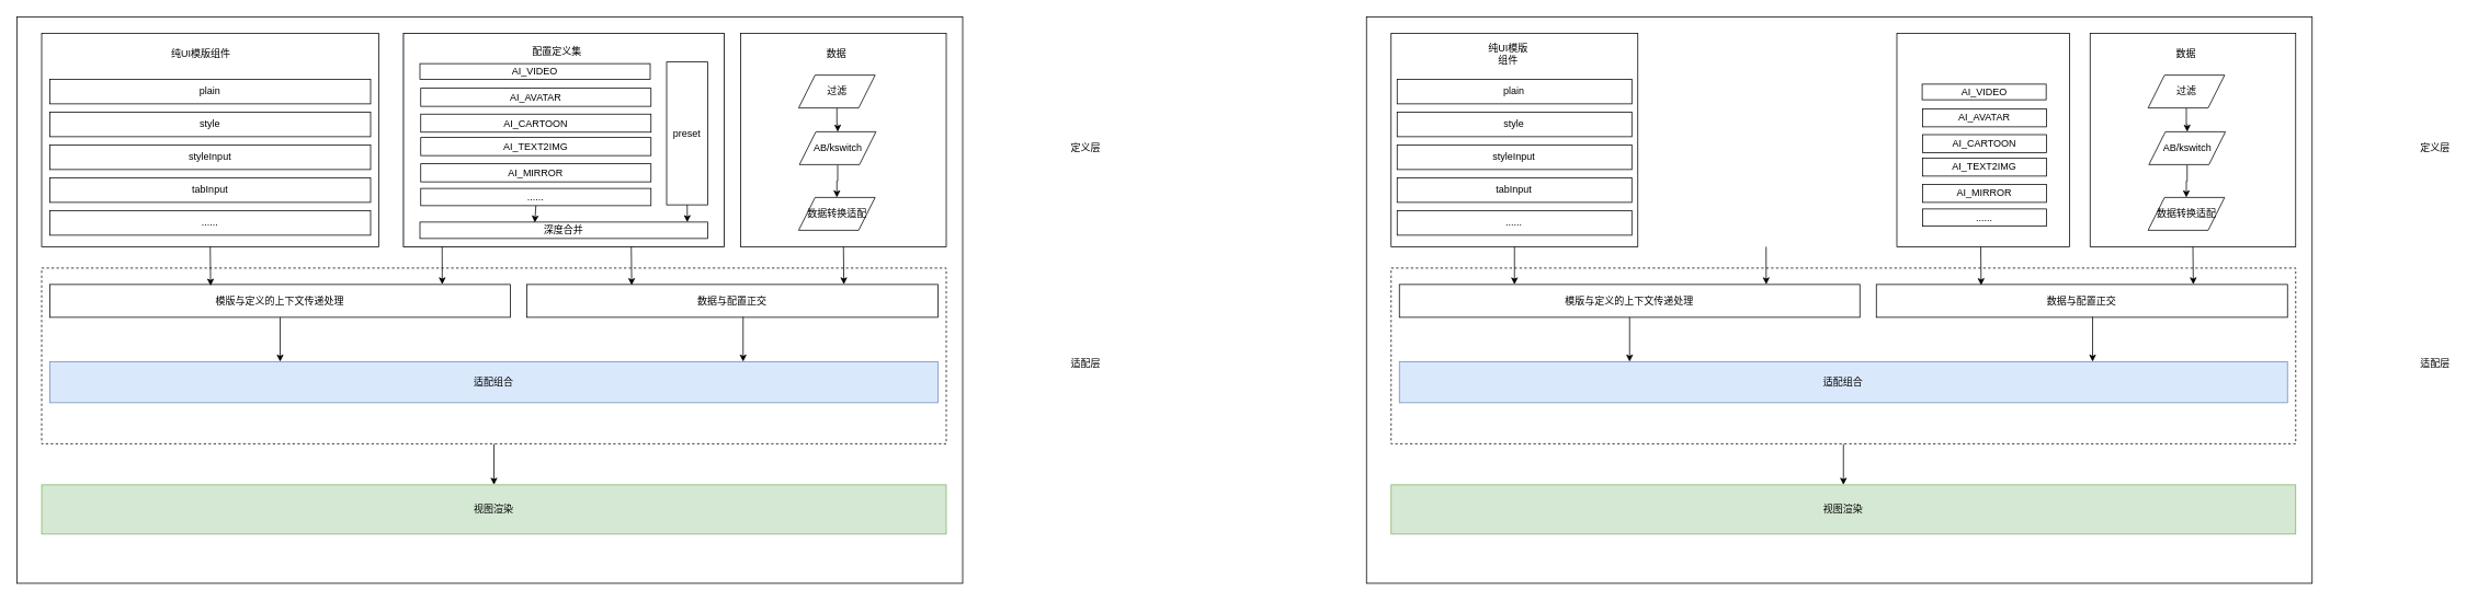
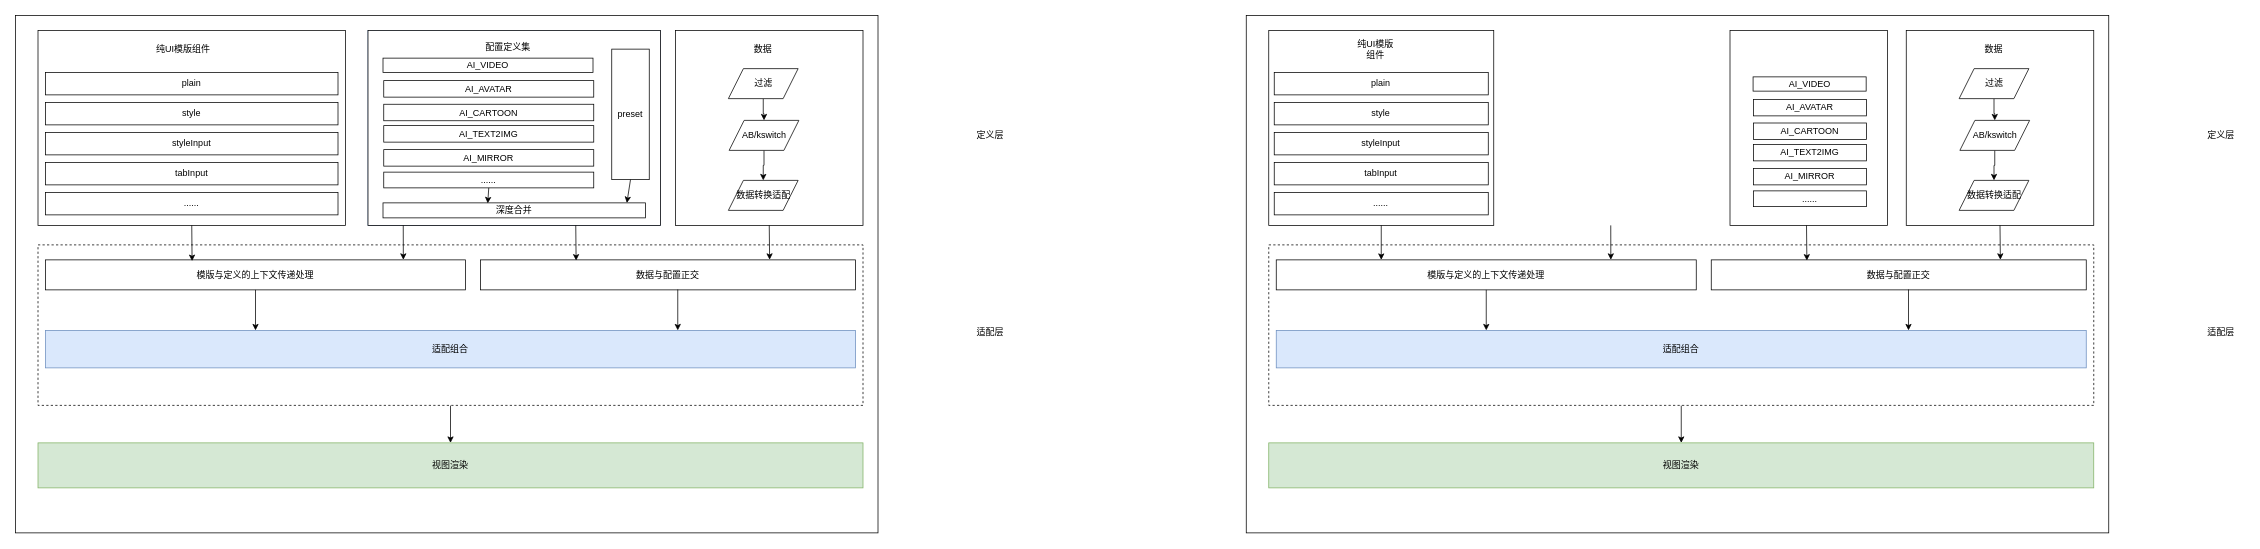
  <mxCell id="0" />
  <mxCell id="1" parent="0" />
  <mxCell id="2" value="" style="group" parent="1" vertex="1" connectable="0"><mxGeometry x="20" y="20" width="1330" height="690" as="geometry" /></mxCell>
  <mxCell id="3" value="" style="rounded=0;whiteSpace=wrap;html=1;" parent="2" vertex="1"><mxGeometry width="1150" height="690" as="geometry" /></mxCell>
  <mxCell id="4" value="" style="rounded=0;whiteSpace=wrap;html=1;" parent="2" vertex="1"><mxGeometry x="880" y="20" width="250" height="260" as="geometry" /></mxCell>
  <mxCell id="5" value="数据" style="text;html=1;align=center;verticalAlign=middle;whiteSpace=wrap;rounded=0;" parent="2" vertex="1"><mxGeometry x="967" y="30" width="60" height="30" as="geometry" /></mxCell>
  <mxCell id="6" value="" style="edgeStyle=orthogonalEdgeStyle;rounded=0;orthogonalLoop=1;jettySize=auto;html=1;" parent="2" source="7" target="9" edge="1"><mxGeometry relative="1" as="geometry" /></mxCell>
  <mxCell id="7" value="过滤" style="shape=parallelogram;perimeter=parallelogramPerimeter;whiteSpace=wrap;html=1;fixedSize=1;" parent="2" vertex="1"><mxGeometry x="950.5" y="71" width="93" height="40" as="geometry" /></mxCell>
  <mxCell id="8" value="" style="edgeStyle=orthogonalEdgeStyle;rounded=0;orthogonalLoop=1;jettySize=auto;html=1;" parent="2" source="9" target="10" edge="1"><mxGeometry relative="1" as="geometry" /></mxCell>
  <mxCell id="9" value="AB/kswitch" style="shape=parallelogram;perimeter=parallelogramPerimeter;whiteSpace=wrap;html=1;fixedSize=1;" parent="2" vertex="1"><mxGeometry x="951.5" y="140" width="93" height="40" as="geometry" /></mxCell>
  <mxCell id="10" value="数据转换适配" style="shape=parallelogram;perimeter=parallelogramPerimeter;whiteSpace=wrap;html=1;fixedSize=1;" parent="2" vertex="1"><mxGeometry x="950.5" y="220" width="93" height="40" as="geometry" /></mxCell>
  <mxCell id="11" value="" style="edgeStyle=orthogonalEdgeStyle;rounded=0;orthogonalLoop=1;jettySize=auto;html=1;" parent="2" source="12" target="43" edge="1"><mxGeometry relative="1" as="geometry" /></mxCell>
  <mxCell id="12" value="" style="rounded=0;whiteSpace=wrap;html=1;dashed=1;" parent="2" vertex="1"><mxGeometry x="30" y="306" width="1100" height="214" as="geometry" /></mxCell>
  <mxCell id="13" value="" style="group" parent="2" vertex="1" connectable="0"><mxGeometry x="30" y="20" width="410" height="260" as="geometry" /></mxCell>
  <mxCell id="14" value="" style="rounded=0;whiteSpace=wrap;html=1;" parent="13" vertex="1"><mxGeometry width="410" height="260" as="geometry" /></mxCell>
  <mxCell id="15" value="plain" style="rounded=0;whiteSpace=wrap;html=1;" parent="13" vertex="1"><mxGeometry x="10" y="56" width="390" height="30" as="geometry" /></mxCell>
  <mxCell id="16" value="style" style="rounded=0;whiteSpace=wrap;html=1;" parent="13" vertex="1"><mxGeometry x="10" y="96" width="390" height="30" as="geometry" /></mxCell>
  <mxCell id="17" value="styleInput" style="rounded=0;whiteSpace=wrap;html=1;" parent="13" vertex="1"><mxGeometry x="10" y="136" width="390" height="30" as="geometry" /></mxCell>
  <mxCell id="18" value="tabInput" style="rounded=0;whiteSpace=wrap;html=1;" parent="13" vertex="1"><mxGeometry x="10" y="176" width="390" height="30" as="geometry" /></mxCell>
  <mxCell id="19" value="......" style="rounded=0;whiteSpace=wrap;html=1;" parent="13" vertex="1"><mxGeometry x="10" y="216" width="390" height="30" as="geometry" /></mxCell>
  <mxCell id="20" value="纯UI模版组件" style="text;html=1;align=center;verticalAlign=middle;whiteSpace=wrap;rounded=0;" parent="13" vertex="1"><mxGeometry x="154" y="10" width="80" height="30" as="geometry" /></mxCell>
  <mxCell id="21" value="" style="group;fillColor=#dae8fc;strokeColor=#6c8ebf;rounded=0;" parent="2" vertex="1" connectable="0"><mxGeometry x="470" y="20" width="390" height="260" as="geometry" /></mxCell>
  <mxCell id="22" value="" style="rounded=0;whiteSpace=wrap;html=1;" parent="21" vertex="1"><mxGeometry width="390" height="260" as="geometry" /></mxCell>
  <mxCell id="23" value="配置定义集" style="text;html=1;align=center;verticalAlign=middle;whiteSpace=wrap;rounded=0;" parent="21" vertex="1"><mxGeometry x="154" y="7" width="66" height="30" as="geometry" /></mxCell>
  <mxCell id="24" value="AI_VIDEO" style="rounded=0;whiteSpace=wrap;html=1;" parent="21" vertex="1"><mxGeometry x="20" y="37" width="280" height="19" as="geometry" /></mxCell>
- <mxCell id="25" value="preset" style="rounded=0;whiteSpace=wrap;html=1;align=center;" parent="21" vertex="1"><mxGeometry x="320" y="35" width="50" height="174" as="geometry" /></mxCell>
+ <mxCell id="25" value="preset" style="rounded=0;whiteSpace=wrap;html=1;align=center;" parent="21" vertex="1"><mxGeometry x="325" y="25" width="50" height="174" as="geometry" /></mxCell>
  <mxCell id="26" value="AI_AVATAR" style="rounded=0;whiteSpace=wrap;html=1;" parent="21" vertex="1"><mxGeometry x="21" y="67" width="280" height="22" as="geometry" /></mxCell>
  <mxCell id="27" value="AI_CARTOON" style="rounded=0;whiteSpace=wrap;html=1;" parent="21" vertex="1"><mxGeometry x="21" y="98.5" width="280" height="22" as="geometry" /></mxCell>
  <mxCell id="28" value="AI_TEXT2IMG" style="rounded=0;whiteSpace=wrap;html=1;" parent="21" vertex="1"><mxGeometry x="21" y="127" width="280" height="22" as="geometry" /></mxCell>
  <mxCell id="29" value="AI_MIRROR" style="rounded=0;whiteSpace=wrap;html=1;" parent="21" vertex="1"><mxGeometry x="21" y="159" width="280" height="22" as="geometry" /></mxCell>
  <mxCell id="30" value="......" style="rounded=0;whiteSpace=wrap;html=1;" parent="21" vertex="1"><mxGeometry x="21" y="189" width="280" height="21" as="geometry" /></mxCell>
  <mxCell id="31" value="深度合并" style="rounded=0;whiteSpace=wrap;html=1;" parent="21" vertex="1"><mxGeometry x="20" y="230" width="350" height="20" as="geometry" /></mxCell>
  <mxCell id="32" value="" style="endArrow=classic;html=1;rounded=0;entryX=0.885;entryY=0.885;entryDx=0;entryDy=0;exitX=0.5;exitY=1;exitDx=0;exitDy=0;entryPerimeter=0;" parent="21" source="25" target="22" edge="1"><mxGeometry width="50" height="50" relative="1" as="geometry"><mxPoint x="170" y="200" as="sourcePoint" /><mxPoint x="220" y="150" as="targetPoint" /></mxGeometry></mxCell>
  <mxCell id="33" value="" style="endArrow=classic;html=1;rounded=0;exitX=0.5;exitY=1;exitDx=0;exitDy=0;entryX=0.399;entryY=0.029;entryDx=0;entryDy=0;entryPerimeter=0;" parent="21" source="30" target="31" edge="1"><mxGeometry width="50" height="50" relative="1" as="geometry"><mxPoint x="230" y="200" as="sourcePoint" /><mxPoint x="160" y="220" as="targetPoint" /></mxGeometry></mxCell>
  <mxCell id="34" value="模版与定义的上下文传递处理" style="rounded=0;whiteSpace=wrap;html=1;" parent="2" vertex="1"><mxGeometry x="40" y="326" width="560" height="40" as="geometry" /></mxCell>
  <mxCell id="35" value="数据与配置正交" style="rounded=0;whiteSpace=wrap;html=1;" parent="2" vertex="1"><mxGeometry x="620" y="326" width="500" height="40" as="geometry" /></mxCell>
  <mxCell id="36" value="" style="endArrow=classic;html=1;rounded=0;entryX=0.141;entryY=0.022;entryDx=0;entryDy=0;entryPerimeter=0;" parent="2" edge="1"><mxGeometry width="50" height="50" relative="1" as="geometry"><mxPoint x="747" y="280" as="sourcePoint" /><mxPoint x="747.5" y="326.88" as="targetPoint" /></mxGeometry></mxCell>
  <mxCell id="37" value="" style="endArrow=classic;html=1;rounded=0;exitX=0.5;exitY=1;exitDx=0;exitDy=0;entryX=0.771;entryY=-0.004;entryDx=0;entryDy=0;entryPerimeter=0;" parent="2" source="4" target="35" edge="1"><mxGeometry width="50" height="50" relative="1" as="geometry"><mxPoint x="900" y="300" as="sourcePoint" /><mxPoint x="950" y="250" as="targetPoint" /></mxGeometry></mxCell>
  <mxCell id="38" value="" style="endArrow=classic;html=1;rounded=0;entryX=0.852;entryY=-0.003;entryDx=0;entryDy=0;entryPerimeter=0;" parent="2" target="34" edge="1"><mxGeometry width="50" height="50" relative="1" as="geometry"><mxPoint x="517" y="280" as="sourcePoint" /><mxPoint x="517" y="312" as="targetPoint" /></mxGeometry></mxCell>
  <mxCell id="39" value="" style="endArrow=classic;html=1;rounded=0;exitX=0.5;exitY=1;exitDx=0;exitDy=0;entryX=0.349;entryY=0.039;entryDx=0;entryDy=0;entryPerimeter=0;" parent="2" source="14" target="34" edge="1"><mxGeometry width="50" height="50" relative="1" as="geometry"><mxPoint x="320" y="340" as="sourcePoint" /><mxPoint x="370" y="290" as="targetPoint" /></mxGeometry></mxCell>
  <mxCell id="40" value="适配组合" style="rounded=0;whiteSpace=wrap;html=1;fillColor=#dae8fc;strokeColor=#6c8ebf;" parent="2" vertex="1"><mxGeometry x="40" y="420" width="1080" height="50" as="geometry" /></mxCell>
  <mxCell id="41" value="定义层" style="text;html=1;align=center;verticalAlign=middle;whiteSpace=wrap;rounded=0;" parent="2" vertex="1"><mxGeometry x="1270" y="145" width="60" height="30" as="geometry" /></mxCell>
  <mxCell id="42" value="适配层" style="text;html=1;align=center;verticalAlign=middle;whiteSpace=wrap;rounded=0;" parent="2" vertex="1"><mxGeometry x="1270" y="408" width="60" height="30" as="geometry" /></mxCell>
  <mxCell id="43" value="视图渲染" style="whiteSpace=wrap;html=1;rounded=0;fillColor=#d5e8d4;strokeColor=#82b366;" parent="2" vertex="1"><mxGeometry x="30" y="570" width="1100" height="60" as="geometry" /></mxCell>
  <mxCell id="44" value="" style="endArrow=classic;html=1;rounded=0;exitX=0.5;exitY=1;exitDx=0;exitDy=0;" parent="2" source="34" edge="1"><mxGeometry width="50" height="50" relative="1" as="geometry"><mxPoint x="530" y="380" as="sourcePoint" /><mxPoint x="320" y="420" as="targetPoint" /></mxGeometry></mxCell>
  <mxCell id="45" value="" style="endArrow=classic;html=1;rounded=0;exitX=0.526;exitY=0.986;exitDx=0;exitDy=0;exitPerimeter=0;" parent="2" source="35" edge="1"><mxGeometry width="50" height="50" relative="1" as="geometry"><mxPoint x="700" y="410" as="sourcePoint" /><mxPoint x="883" y="420" as="targetPoint" /></mxGeometry></mxCell>
  <mxCell id="46" value="" style="group" parent="1" vertex="1" connectable="0"><mxGeometry x="1661" y="20" width="1330" height="690" as="geometry" /></mxCell>
  <mxCell id="47" value="" style="rounded=0;whiteSpace=wrap;html=1;" parent="46" vertex="1"><mxGeometry width="1150" height="690" as="geometry" /></mxCell>
  <mxCell id="48" value="" style="rounded=0;whiteSpace=wrap;html=1;" parent="46" vertex="1"><mxGeometry x="880" y="20" width="250" height="260" as="geometry" /></mxCell>
  <mxCell id="49" value="数据" style="text;html=1;align=center;verticalAlign=middle;whiteSpace=wrap;rounded=0;" parent="46" vertex="1"><mxGeometry x="967" y="30" width="60" height="30" as="geometry" /></mxCell>
  <mxCell id="50" value="" style="edgeStyle=orthogonalEdgeStyle;rounded=0;orthogonalLoop=1;jettySize=auto;html=1;" parent="46" source="51" target="53" edge="1"><mxGeometry relative="1" as="geometry" /></mxCell>
  <mxCell id="51" value="过滤" style="shape=parallelogram;perimeter=parallelogramPerimeter;whiteSpace=wrap;html=1;fixedSize=1;" parent="46" vertex="1"><mxGeometry x="950.5" y="71" width="93" height="40" as="geometry" /></mxCell>
  <mxCell id="52" value="" style="edgeStyle=orthogonalEdgeStyle;rounded=0;orthogonalLoop=1;jettySize=auto;html=1;" parent="46" source="53" target="54" edge="1"><mxGeometry relative="1" as="geometry" /></mxCell>
  <mxCell id="53" value="AB/kswitch" style="shape=parallelogram;perimeter=parallelogramPerimeter;whiteSpace=wrap;html=1;fixedSize=1;" parent="46" vertex="1"><mxGeometry x="951.5" y="140" width="93" height="40" as="geometry" /></mxCell>
  <mxCell id="54" value="数据转换适配" style="shape=parallelogram;perimeter=parallelogramPerimeter;whiteSpace=wrap;html=1;fixedSize=1;" parent="46" vertex="1"><mxGeometry x="950.5" y="220" width="93" height="40" as="geometry" /></mxCell>
  <mxCell id="55" value="" style="edgeStyle=orthogonalEdgeStyle;rounded=0;orthogonalLoop=1;jettySize=auto;html=1;" parent="46" source="56" target="82" edge="1"><mxGeometry relative="1" as="geometry" /></mxCell>
  <mxCell id="56" value="" style="rounded=0;whiteSpace=wrap;html=1;dashed=1;" parent="46" vertex="1"><mxGeometry x="30" y="306" width="1100" height="214" as="geometry" /></mxCell>
  <mxCell id="57" value="" style="group" parent="46" vertex="1" connectable="0"><mxGeometry x="30" y="20" width="300" height="260" as="geometry" /></mxCell>
  <mxCell id="58" value="" style="rounded=0;whiteSpace=wrap;html=1;" parent="57" vertex="1"><mxGeometry width="300" height="260" as="geometry" /></mxCell>
  <mxCell id="59" value="plain" style="rounded=0;whiteSpace=wrap;html=1;" parent="57" vertex="1"><mxGeometry x="7.317" y="56" width="285.366" height="30" as="geometry" /></mxCell>
  <mxCell id="60" value="style" style="rounded=0;whiteSpace=wrap;html=1;" parent="57" vertex="1"><mxGeometry x="7.317" y="96" width="285.366" height="30" as="geometry" /></mxCell>
  <mxCell id="61" value="styleInput" style="rounded=0;whiteSpace=wrap;html=1;" parent="57" vertex="1"><mxGeometry x="7.317" y="136" width="285.366" height="30" as="geometry" /></mxCell>
  <mxCell id="62" value="tabInput" style="rounded=0;whiteSpace=wrap;html=1;" parent="57" vertex="1"><mxGeometry x="7.317" y="176" width="285.366" height="30" as="geometry" /></mxCell>
  <mxCell id="63" value="......" style="rounded=0;whiteSpace=wrap;html=1;" parent="57" vertex="1"><mxGeometry x="7.317" y="216" width="285.366" height="30" as="geometry" /></mxCell>
  <mxCell id="64" value="纯UI模版组件" style="text;html=1;align=center;verticalAlign=middle;whiteSpace=wrap;rounded=0;" parent="57" vertex="1"><mxGeometry x="112.683" y="10" width="58.537" height="30" as="geometry" /></mxCell>
  <mxCell id="65" value="" style="group;fillColor=none;strokeColor=#FFFFFF;rounded=0;" parent="46" vertex="1" connectable="0"><mxGeometry x="645" y="20" width="210" height="260" as="geometry" /></mxCell>
  <mxCell id="66" value="" style="rounded=0;whiteSpace=wrap;html=1;" parent="65" vertex="1"><mxGeometry width="210" height="260" as="geometry" /></mxCell>
  <mxCell id="67" value="AI_VIDEO" style="rounded=0;whiteSpace=wrap;html=1;" parent="65" vertex="1"><mxGeometry x="30.769" y="62" width="150.769" height="19" as="geometry" /></mxCell>
  <mxCell id="68" value="AI_AVATAR" style="rounded=0;whiteSpace=wrap;html=1;" parent="65" vertex="1"><mxGeometry x="31.308" y="92" width="150.769" height="22" as="geometry" /></mxCell>
  <mxCell id="69" value="AI_CARTOON" style="rounded=0;whiteSpace=wrap;html=1;" parent="65" vertex="1"><mxGeometry x="31.308" y="123.5" width="150.769" height="22" as="geometry" /></mxCell>
  <mxCell id="70" value="AI_TEXT2IMG" style="rounded=0;whiteSpace=wrap;html=1;" parent="65" vertex="1"><mxGeometry x="31.308" y="152" width="150.769" height="22" as="geometry" /></mxCell>
  <mxCell id="71" value="AI_MIRROR" style="rounded=0;whiteSpace=wrap;html=1;" parent="65" vertex="1"><mxGeometry x="31.308" y="184" width="150.769" height="22" as="geometry" /></mxCell>
  <mxCell id="72" value="......" style="rounded=0;whiteSpace=wrap;html=1;" parent="65" vertex="1"><mxGeometry x="31.308" y="214" width="150.769" height="21" as="geometry" /></mxCell>
  <mxCell id="73" value="模版与定义的上下文传递处理" style="rounded=0;whiteSpace=wrap;html=1;" parent="46" vertex="1"><mxGeometry x="40" y="326" width="560" height="40" as="geometry" /></mxCell>
  <mxCell id="74" value="数据与配置正交" style="rounded=0;whiteSpace=wrap;html=1;" parent="46" vertex="1"><mxGeometry x="620" y="326" width="500" height="40" as="geometry" /></mxCell>
  <mxCell id="75" value="" style="endArrow=classic;html=1;rounded=0;entryX=0.141;entryY=0.022;entryDx=0;entryDy=0;entryPerimeter=0;" parent="46" edge="1"><mxGeometry width="50" height="50" relative="1" as="geometry"><mxPoint x="747" y="280" as="sourcePoint" /><mxPoint x="747.5" y="326.88" as="targetPoint" /></mxGeometry></mxCell>
  <mxCell id="76" value="" style="endArrow=classic;html=1;rounded=0;exitX=0.5;exitY=1;exitDx=0;exitDy=0;entryX=0.771;entryY=-0.004;entryDx=0;entryDy=0;entryPerimeter=0;" parent="46" source="48" target="74" edge="1"><mxGeometry width="50" height="50" relative="1" as="geometry"><mxPoint x="900" y="300" as="sourcePoint" /><mxPoint x="950" y="250" as="targetPoint" /></mxGeometry></mxCell>
  <mxCell id="77" value="" style="endArrow=classic;html=1;rounded=0;entryX=0.852;entryY=-0.003;entryDx=0;entryDy=0;entryPerimeter=0;" parent="46" edge="1"><mxGeometry width="50" height="50" relative="1" as="geometry"><mxPoint x="486" y="280" as="sourcePoint" /><mxPoint x="486.12" y="325.88" as="targetPoint" /></mxGeometry></mxCell>
  <mxCell id="78" value="" style="endArrow=classic;html=1;rounded=0;exitX=0.5;exitY=1;exitDx=0;exitDy=0;entryX=0.25;entryY=0;entryDx=0;entryDy=0;" parent="46" source="58" target="73" edge="1"><mxGeometry width="50" height="50" relative="1" as="geometry"><mxPoint x="320" y="340" as="sourcePoint" /><mxPoint x="370" y="290" as="targetPoint" /></mxGeometry></mxCell>
  <mxCell id="79" value="适配组合" style="rounded=0;whiteSpace=wrap;html=1;fillColor=#dae8fc;strokeColor=#6c8ebf;" parent="46" vertex="1"><mxGeometry x="40" y="420" width="1080" height="50" as="geometry" /></mxCell>
  <mxCell id="80" value="定义层" style="text;html=1;align=center;verticalAlign=middle;whiteSpace=wrap;rounded=0;" parent="46" vertex="1"><mxGeometry x="1270" y="145" width="60" height="30" as="geometry" /></mxCell>
  <mxCell id="81" value="适配层" style="text;html=1;align=center;verticalAlign=middle;whiteSpace=wrap;rounded=0;" parent="46" vertex="1"><mxGeometry x="1270" y="408" width="60" height="30" as="geometry" /></mxCell>
  <mxCell id="82" value="视图渲染" style="whiteSpace=wrap;html=1;rounded=0;fillColor=#d5e8d4;strokeColor=#82b366;" parent="46" vertex="1"><mxGeometry x="30" y="570" width="1100" height="60" as="geometry" /></mxCell>
  <mxCell id="83" value="" style="endArrow=classic;html=1;rounded=0;exitX=0.5;exitY=1;exitDx=0;exitDy=0;" parent="46" source="73" edge="1"><mxGeometry width="50" height="50" relative="1" as="geometry"><mxPoint x="530" y="380" as="sourcePoint" /><mxPoint x="320" y="420" as="targetPoint" /></mxGeometry></mxCell>
  <mxCell id="84" value="" style="endArrow=classic;html=1;rounded=0;exitX=0.526;exitY=0.986;exitDx=0;exitDy=0;exitPerimeter=0;" parent="46" source="74" edge="1"><mxGeometry width="50" height="50" relative="1" as="geometry"><mxPoint x="700" y="410" as="sourcePoint" /><mxPoint x="883" y="420" as="targetPoint" /></mxGeometry></mxCell>
